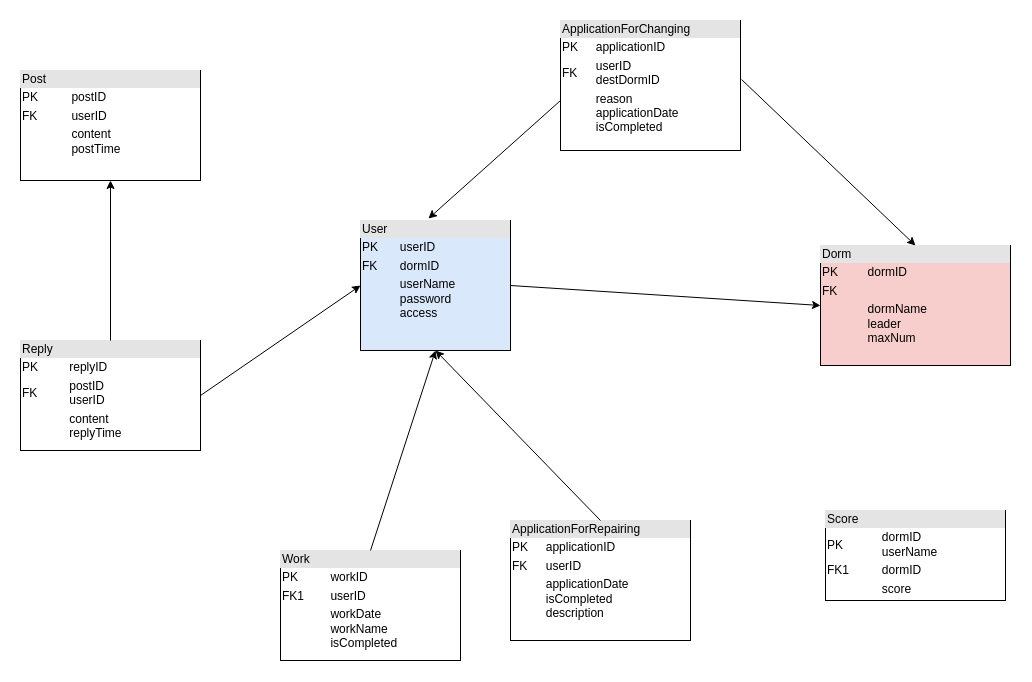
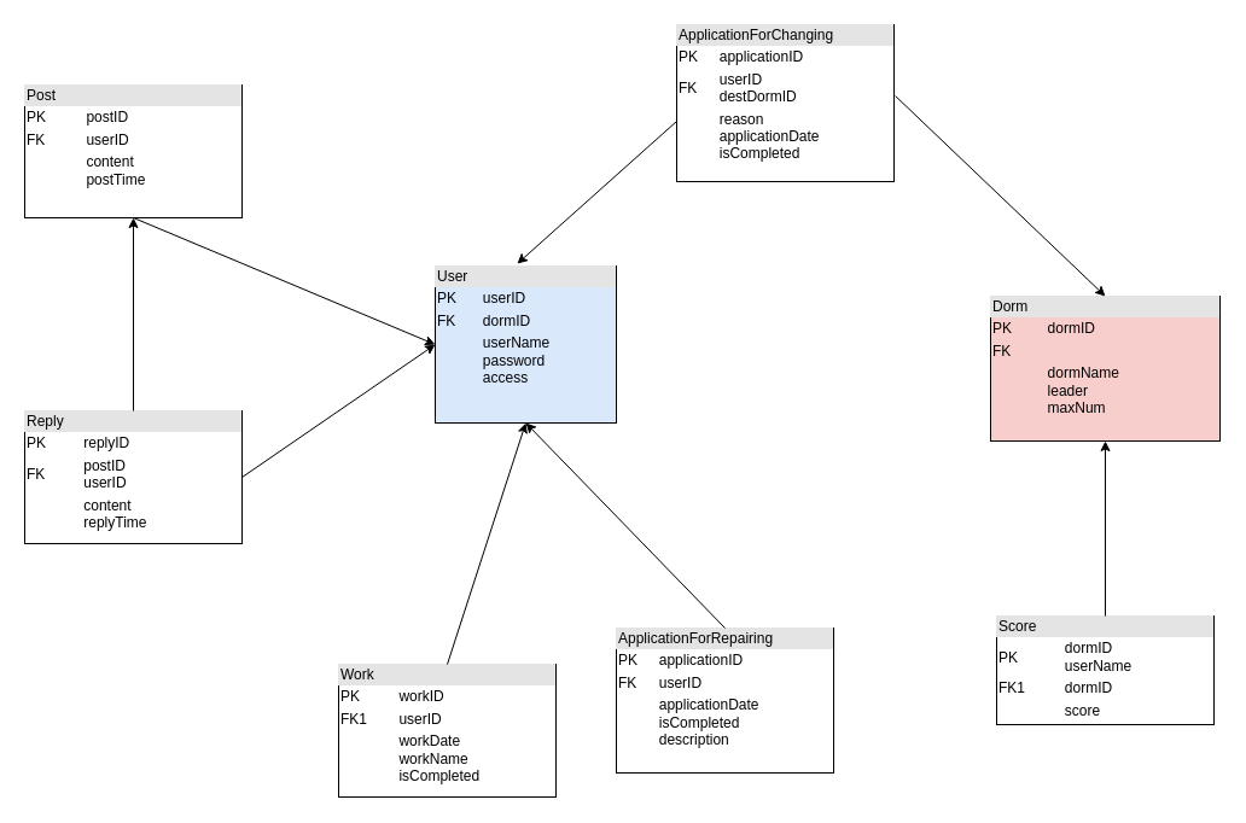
  <mxCell id="0" />
  <mxCell id="1" parent="0" />
  <mxCell id="2" value="&lt;div style=&quot;box-sizing: border-box ; width: 100% ; background: #e4e4e4 ; padding: 2px&quot;&gt;User&lt;/div&gt;&lt;table style=&quot;width: 100% ; font-size: 1em&quot; cellpadding=&quot;2&quot; cellspacing=&quot;0&quot;&gt;&lt;tbody&gt;&lt;tr&gt;&lt;td&gt;PK&lt;/td&gt;&lt;td&gt;userID&lt;/td&gt;&lt;/tr&gt;&lt;tr&gt;&lt;td&gt;FK&lt;/td&gt;&lt;td&gt;dormID&lt;/td&gt;&lt;/tr&gt;&lt;tr&gt;&lt;td&gt;&lt;/td&gt;&lt;td&gt;userName&lt;br&gt;password&lt;br&gt;access&lt;br&gt;&lt;br&gt;&lt;br&gt;&lt;br&gt;&lt;/td&gt;&lt;/tr&gt;&lt;/tbody&gt;&lt;/table&gt;" style="verticalAlign=top;align=left;overflow=fill;html=1;fillColor=#dae8fc;" vertex="1" parent="1"><mxGeometry x="360" y="220" width="150" height="130" as="geometry" /></mxCell>
  <mxCell id="3" value="&lt;div style=&quot;box-sizing: border-box ; width: 100% ; background: #e4e4e4 ; padding: 2px&quot;&gt;Dorm&lt;/div&gt;&lt;table style=&quot;width: 100% ; font-size: 1em&quot; cellpadding=&quot;2&quot; cellspacing=&quot;0&quot;&gt;&lt;tbody&gt;&lt;tr&gt;&lt;td&gt;PK&lt;/td&gt;&lt;td&gt;dormID&lt;/td&gt;&lt;/tr&gt;&lt;tr&gt;&lt;td&gt;FK&lt;/td&gt;&lt;td&gt;&lt;br&gt;&lt;/td&gt;&lt;/tr&gt;&lt;tr&gt;&lt;td&gt;&lt;/td&gt;&lt;td&gt;dormName&lt;br&gt;leader&lt;br&gt;maxNum&lt;br&gt;&lt;br&gt;&lt;/td&gt;&lt;/tr&gt;&lt;/tbody&gt;&lt;/table&gt;" style="verticalAlign=top;align=left;overflow=fill;html=1;fillColor=#f8cecc;" vertex="1" parent="1"><mxGeometry x="820" y="245" width="190" height="120" as="geometry" /></mxCell>
- <mxCell id="4" value="" style="endArrow=classic;html=1;exitX=1;exitY=0.5;exitDx=0;exitDy=0;entryX=0;entryY=0.5;entryDx=0;entryDy=0;" edge="1" parent="1" source="2" target="3"><mxGeometry width="50" height="50" relative="1" as="geometry"><mxPoint x="820" y="450" as="sourcePoint" /><mxPoint x="870" y="400" as="targetPoint" /></mxGeometry></mxCell>
  <mxCell id="5" value="&lt;div style=&quot;box-sizing: border-box ; width: 100% ; background: #e4e4e4 ; padding: 2px&quot;&gt;ApplicationForRepairing&lt;/div&gt;&lt;table style=&quot;width: 100% ; font-size: 1em&quot; cellpadding=&quot;2&quot; cellspacing=&quot;0&quot;&gt;&lt;tbody&gt;&lt;tr&gt;&lt;td&gt;PK&lt;/td&gt;&lt;td&gt;applicationID&lt;/td&gt;&lt;/tr&gt;&lt;tr&gt;&lt;td&gt;FK&lt;/td&gt;&lt;td&gt;userID&lt;/td&gt;&lt;/tr&gt;&lt;tr&gt;&lt;td&gt;&lt;br&gt;&lt;/td&gt;&lt;td&gt;applicationDate&lt;br&gt;isCompleted&lt;br&gt;description&lt;/td&gt;&lt;/tr&gt;&lt;/tbody&gt;&lt;/table&gt;" style="verticalAlign=top;align=left;overflow=fill;html=1;" vertex="1" parent="1"><mxGeometry x="510" y="520" width="180" height="120" as="geometry" /></mxCell>
  <mxCell id="6" value="" style="endArrow=classic;html=1;exitX=0.5;exitY=0;exitDx=0;exitDy=0;entryX=0.5;entryY=1;entryDx=0;entryDy=0;" edge="1" parent="1" source="5" target="2"><mxGeometry width="50" height="50" relative="1" as="geometry"><mxPoint x="820" y="450" as="sourcePoint" /><mxPoint x="870" y="400" as="targetPoint" /></mxGeometry></mxCell>
  <mxCell id="7" value="&lt;div style=&quot;box-sizing: border-box ; width: 100% ; background: #e4e4e4 ; padding: 2px&quot;&gt;ApplicationForChanging&lt;/div&gt;&lt;table style=&quot;width: 100% ; font-size: 1em&quot; cellpadding=&quot;2&quot; cellspacing=&quot;0&quot;&gt;&lt;tbody&gt;&lt;tr&gt;&lt;td&gt;PK&lt;/td&gt;&lt;td&gt;applicationID&lt;/td&gt;&lt;/tr&gt;&lt;tr&gt;&lt;td&gt;FK&lt;/td&gt;&lt;td&gt;userID&lt;br&gt;destDormID&lt;/td&gt;&lt;/tr&gt;&lt;tr&gt;&lt;td&gt;&lt;/td&gt;&lt;td&gt;reason&lt;br&gt;applicationDate&lt;br&gt;isCompleted&lt;br&gt;&lt;br&gt;&lt;/td&gt;&lt;/tr&gt;&lt;/tbody&gt;&lt;/table&gt;" style="verticalAlign=top;align=left;overflow=fill;html=1;" vertex="1" parent="1"><mxGeometry x="560" y="20" width="180" height="130" as="geometry" /></mxCell>
  <mxCell id="8" value="" style="endArrow=classic;html=1;entryX=0.453;entryY=-0.015;entryDx=0;entryDy=0;entryPerimeter=0;" edge="1" parent="1" target="2"><mxGeometry width="50" height="50" relative="1" as="geometry"><mxPoint x="560" y="100" as="sourcePoint" /><mxPoint x="610" y="50" as="targetPoint" /></mxGeometry></mxCell>
  <mxCell id="9" value="" style="endArrow=classic;html=1;exitX=1.006;exitY=0.454;exitDx=0;exitDy=0;exitPerimeter=0;entryX=0.5;entryY=0;entryDx=0;entryDy=0;" edge="1" parent="1" source="7" target="3"><mxGeometry width="50" height="50" relative="1" as="geometry"><mxPoint x="820" y="450" as="sourcePoint" /><mxPoint x="870" y="400" as="targetPoint" /></mxGeometry></mxCell>
  <mxCell id="10" value="&lt;div style=&quot;box-sizing: border-box ; width: 100% ; background: #e4e4e4 ; padding: 2px&quot;&gt;Post&lt;/div&gt;&lt;table style=&quot;width: 100% ; font-size: 1em&quot; cellpadding=&quot;2&quot; cellspacing=&quot;0&quot;&gt;&lt;tbody&gt;&lt;tr&gt;&lt;td&gt;PK&lt;/td&gt;&lt;td&gt;postID&lt;/td&gt;&lt;/tr&gt;&lt;tr&gt;&lt;td&gt;FK&lt;/td&gt;&lt;td&gt;userID&lt;/td&gt;&lt;/tr&gt;&lt;tr&gt;&lt;td&gt;&lt;/td&gt;&lt;td&gt;content&lt;br&gt;postTime&lt;br&gt;&lt;br&gt;&lt;/td&gt;&lt;/tr&gt;&lt;/tbody&gt;&lt;/table&gt;" style="verticalAlign=top;align=left;overflow=fill;html=1;" vertex="1" parent="1"><mxGeometry x="20" y="70" width="180" height="110" as="geometry" /></mxCell>
+ <mxCell id="11" value="" style="endArrow=classic;html=1;exitX=0.5;exitY=1;exitDx=0;exitDy=0;entryX=0;entryY=0.5;entryDx=0;entryDy=0;" edge="1" parent="1" source="10" target="2"><mxGeometry width="50" height="50" relative="1" as="geometry"><mxPoint x="440" y="400" as="sourcePoint" /><mxPoint x="490" y="350" as="targetPoint" /></mxGeometry></mxCell>
  <mxCell id="12" value="&lt;div style=&quot;box-sizing: border-box ; width: 100% ; background: #e4e4e4 ; padding: 2px&quot;&gt;Reply&lt;/div&gt;&lt;table style=&quot;width: 100% ; font-size: 1em&quot; cellpadding=&quot;2&quot; cellspacing=&quot;0&quot;&gt;&lt;tbody&gt;&lt;tr&gt;&lt;td&gt;PK&lt;/td&gt;&lt;td&gt;replyID&lt;/td&gt;&lt;/tr&gt;&lt;tr&gt;&lt;td&gt;FK&lt;/td&gt;&lt;td&gt;postID&lt;br&gt;userID&lt;/td&gt;&lt;/tr&gt;&lt;tr&gt;&lt;td&gt;&lt;br&gt;&lt;/td&gt;&lt;td&gt;content&lt;br&gt;replyTime&lt;/td&gt;&lt;/tr&gt;&lt;/tbody&gt;&lt;/table&gt;" style="verticalAlign=top;align=left;overflow=fill;html=1;" vertex="1" parent="1"><mxGeometry x="20" y="340" width="180" height="110" as="geometry" /></mxCell>
  <mxCell id="13" value="" style="endArrow=classic;html=1;exitX=0.5;exitY=0;exitDx=0;exitDy=0;" edge="1" parent="1" source="12"><mxGeometry width="50" height="50" relative="1" as="geometry"><mxPoint x="440" y="400" as="sourcePoint" /><mxPoint x="110" y="180" as="targetPoint" /></mxGeometry></mxCell>
  <mxCell id="14" value="" style="endArrow=classic;html=1;exitX=1;exitY=0.5;exitDx=0;exitDy=0;entryX=0;entryY=0.5;entryDx=0;entryDy=0;" edge="1" parent="1" source="12" target="2"><mxGeometry width="50" height="50" relative="1" as="geometry"><mxPoint x="440" y="400" as="sourcePoint" /><mxPoint x="490" y="350" as="targetPoint" /></mxGeometry></mxCell>
  <mxCell id="15" value="&lt;div style=&quot;box-sizing: border-box ; width: 100% ; background: #e4e4e4 ; padding: 2px&quot;&gt;Work&lt;/div&gt;&lt;table style=&quot;width: 100% ; font-size: 1em&quot; cellpadding=&quot;2&quot; cellspacing=&quot;0&quot;&gt;&lt;tbody&gt;&lt;tr&gt;&lt;td&gt;PK&lt;/td&gt;&lt;td&gt;workID&lt;/td&gt;&lt;/tr&gt;&lt;tr&gt;&lt;td&gt;FK1&lt;/td&gt;&lt;td&gt;userID&lt;/td&gt;&lt;/tr&gt;&lt;tr&gt;&lt;td&gt;&lt;/td&gt;&lt;td&gt;workDate&lt;br&gt;workName&lt;br&gt;isCompleted&lt;/td&gt;&lt;/tr&gt;&lt;/tbody&gt;&lt;/table&gt;" style="verticalAlign=top;align=left;overflow=fill;html=1;" vertex="1" parent="1"><mxGeometry x="280" y="550" width="180" height="110" as="geometry" /></mxCell>
  <mxCell id="16" value="" style="endArrow=classic;html=1;exitX=0.5;exitY=0;exitDx=0;exitDy=0;entryX=0.5;entryY=1;entryDx=0;entryDy=0;" edge="1" parent="1" source="15" target="2"><mxGeometry width="50" height="50" relative="1" as="geometry"><mxPoint x="440" y="400" as="sourcePoint" /><mxPoint x="490" y="350" as="targetPoint" /></mxGeometry></mxCell>
  <mxCell id="17" value="&lt;div style=&quot;box-sizing: border-box ; width: 100% ; background: #e4e4e4 ; padding: 2px&quot;&gt;Score&lt;/div&gt;&lt;table style=&quot;width: 100% ; font-size: 1em&quot; cellpadding=&quot;2&quot; cellspacing=&quot;0&quot;&gt;&lt;tbody&gt;&lt;tr&gt;&lt;td&gt;PK&lt;/td&gt;&lt;td&gt;dormID&lt;br&gt;userName&lt;/td&gt;&lt;/tr&gt;&lt;tr&gt;&lt;td&gt;FK1&lt;/td&gt;&lt;td&gt;dormID&lt;/td&gt;&lt;/tr&gt;&lt;tr&gt;&lt;td&gt;&lt;/td&gt;&lt;td&gt;score&lt;/td&gt;&lt;/tr&gt;&lt;/tbody&gt;&lt;/table&gt;" style="verticalAlign=top;align=left;overflow=fill;html=1;" vertex="1" parent="1"><mxGeometry x="825" y="510" width="180" height="90" as="geometry" /></mxCell>
+ <mxCell id="18" value="" style="endArrow=classic;html=1;exitX=0.5;exitY=0;exitDx=0;exitDy=0;entryX=0.5;entryY=1;entryDx=0;entryDy=0;" edge="1" parent="1" source="17" target="3"><mxGeometry width="50" height="50" relative="1" as="geometry"><mxPoint x="440" y="430" as="sourcePoint" /><mxPoint x="490" y="380" as="targetPoint" /></mxGeometry></mxCell>
